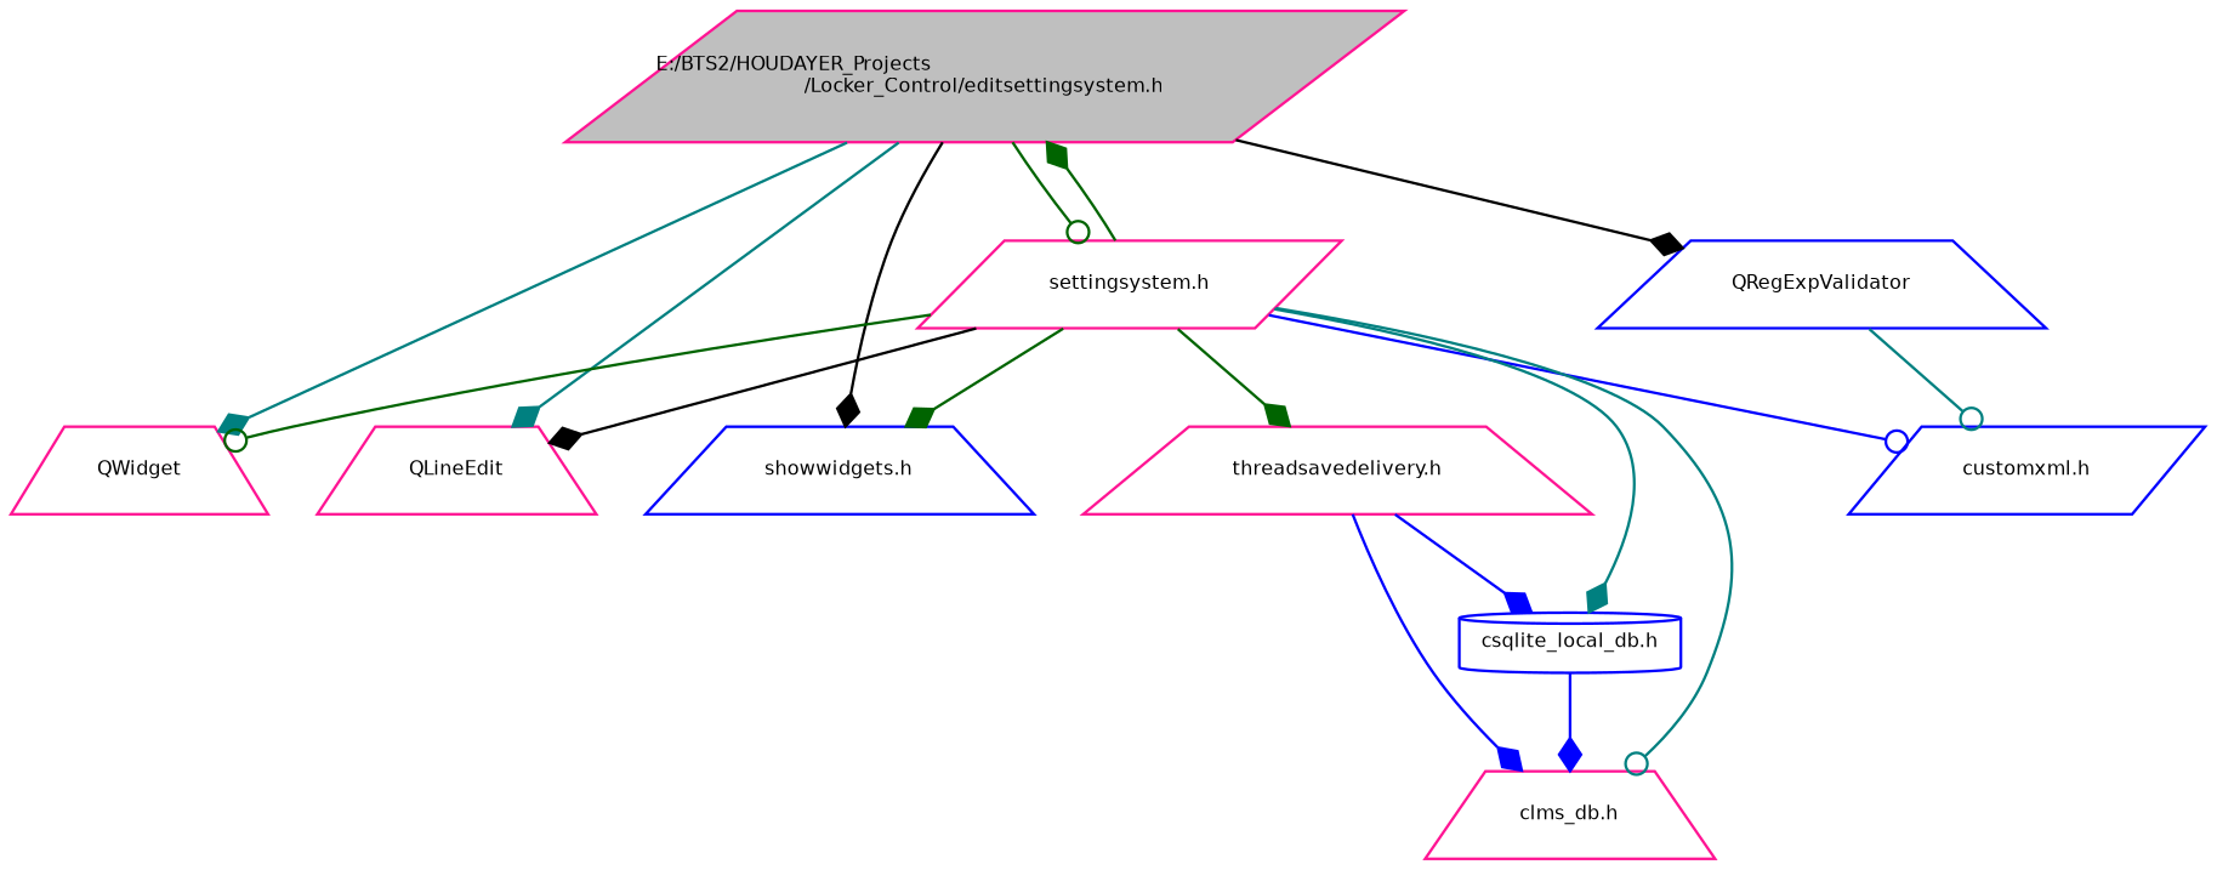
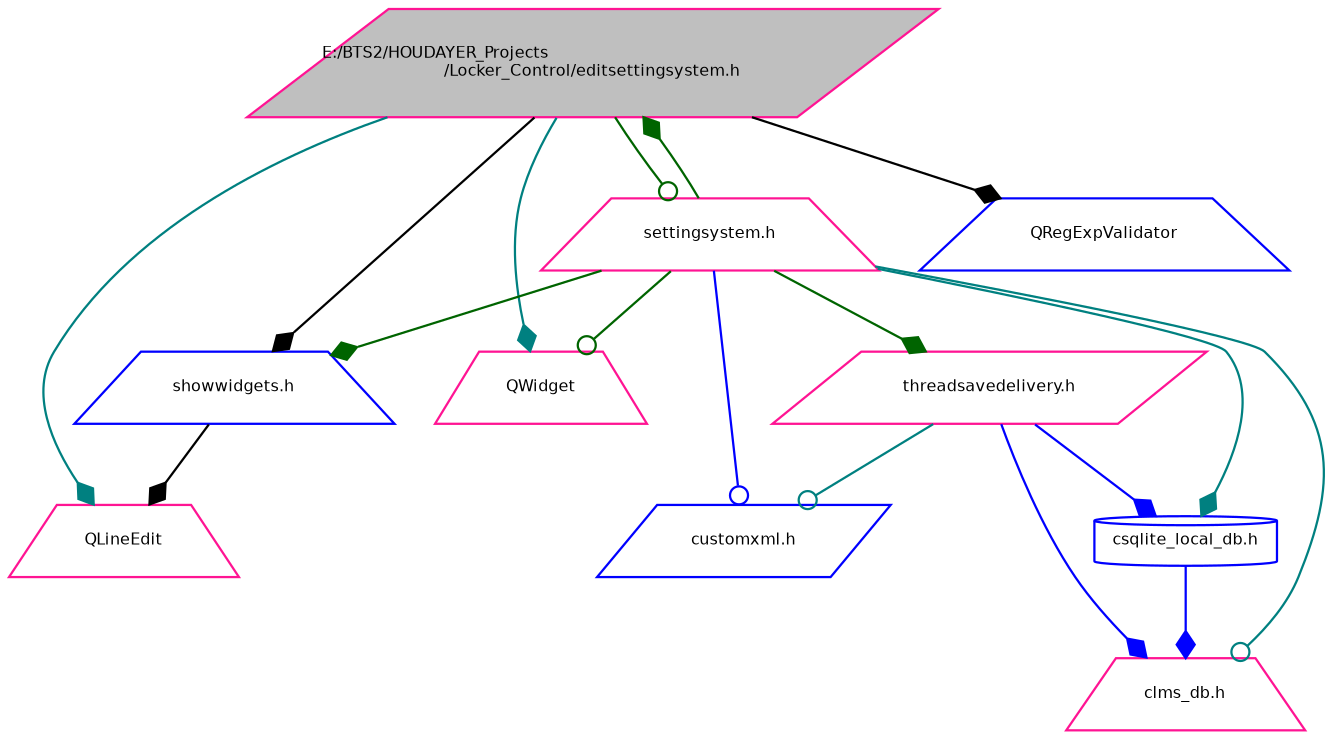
  digraph {
    node [color=deeppink fontname=Helvetica fontsize=7 shape=trapezium]
    edge [arrowhead=diamond color=teal fontname=Helvetica fontsize=7 labelfontname=Helvetica labelfontsize=7 style=solid]
    n1 [fillcolor=grey75 fontcolor=black height=0.2 label="E:/BTS2/HOUDAYER_Projects\l/Locker_Control/editsettingsystem.h" shape=parallelogram style=filled width=0.4]
    n2 [height=0.2 label=QWidget width=0.4]
    n3 [height=0.2 label=QLineEdit width=0.4]
    n4 [color=blue height=0.2 label=QRegExpValidator width=0.4]
-   n5 [height=0.2 label="settingsystem.h" shape=parallelogram width=0.4]
+   n5 [height=0.2 label="settingsystem.h" width=0.4]
    n6 [color=blue height=0.2 label="showwidgets.h" width=0.4]
    n7 [color=blue height=0.2 label="customxml.h" shape=parallelogram width=0.4]
    n8 [color=blue height=0.2 label="csqlite_local_db.h" shape=cylinder width=0.4]
    n9 [height=0.2 label="clms_db.h" width=0.4]
-   n10 [height=0.2 label="threadsavedelivery.h" width=0.4]
+   n10 [height=0.2 label="threadsavedelivery.h" shape=parallelogram width=0.4]
    n1 -> n2
    n1 -> n3
    n1 -> n4 [color=black]
    n1 -> n5 [arrowhead=odot color=darkgreen]
    n1 -> n6 [color=black]
    n5 -> n1 [color=darkgreen]
    n5 -> n2 [arrowhead=odot color=darkgreen]
-   n5 -> n3 [color=black]
+   n6 -> n3 [color=black]
    n5 -> n6 [color=darkgreen]
    n5 -> n7 [arrowhead=odot color=blue]
    n5 -> n8
    n5 -> n9 [arrowhead=odot]
    n5 -> n10 [color=darkgreen]
    n8 -> n9 [color=blue]
-   n4 -> n7 [arrowhead=odot]
+   n10 -> n7 [arrowhead=odot]
    n10 -> n8 [color=blue]
    n10 -> n9 [color=blue]
  }
